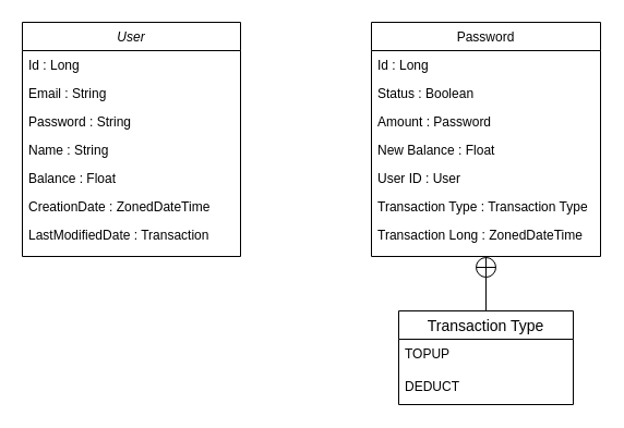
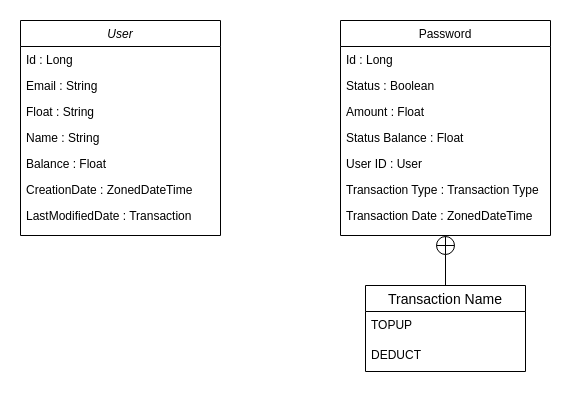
  <mxCell id="0" />
  <mxCell id="1" parent="0" />
  <mxCell id="2" value="User" style="swimlane;fontStyle=2;align=center;verticalAlign=top;childLayout=stackLayout;horizontal=1;startSize=26;horizontalStack=0;resizeParent=1;resizeLast=0;collapsible=1;marginBottom=0;rounded=0;shadow=0;strokeWidth=1;" parent="1" vertex="1"><mxGeometry x="20" y="20" width="200" height="215" as="geometry"><mxRectangle x="230" y="140" width="160" height="26" as="alternateBounds" /></mxGeometry></mxCell>
  <mxCell id="3" value="Id : Long" style="text;align=left;verticalAlign=top;spacingLeft=4;spacingRight=4;overflow=hidden;rotatable=0;points=[[0,0.5],[1,0.5]];portConstraint=eastwest;rounded=0;shadow=0;html=0;" parent="2" vertex="1"><mxGeometry y="26" width="200" height="26" as="geometry" /></mxCell>
  <mxCell id="4" value="Email : String" style="text;align=left;verticalAlign=top;spacingLeft=4;spacingRight=4;overflow=hidden;rotatable=0;points=[[0,0.5],[1,0.5]];portConstraint=eastwest;rounded=0;shadow=0;html=0;" vertex="1" parent="2"><mxGeometry y="52" width="200" height="26" as="geometry" /></mxCell>
- <mxCell id="5" value="Password : String" style="text;align=left;verticalAlign=top;spacingLeft=4;spacingRight=4;overflow=hidden;rotatable=0;points=[[0,0.5],[1,0.5]];portConstraint=eastwest;rounded=0;shadow=0;html=0;" parent="2" vertex="1"><mxGeometry y="78" width="200" height="26" as="geometry" /></mxCell>
+ <mxCell id="5" value="Float : String" style="text;align=left;verticalAlign=top;spacingLeft=4;spacingRight=4;overflow=hidden;rotatable=0;points=[[0,0.5],[1,0.5]];portConstraint=eastwest;rounded=0;shadow=0;html=0;" parent="2" vertex="1"><mxGeometry y="78" width="200" height="26" as="geometry" /></mxCell>
  <mxCell id="6" value="Name : String" style="text;align=left;verticalAlign=top;spacingLeft=4;spacingRight=4;overflow=hidden;rotatable=0;points=[[0,0.5],[1,0.5]];portConstraint=eastwest;" vertex="1" parent="2"><mxGeometry y="104" width="200" height="26" as="geometry" /></mxCell>
  <mxCell id="7" value="Balance : Float" style="text;align=left;verticalAlign=top;spacingLeft=4;spacingRight=4;overflow=hidden;rotatable=0;points=[[0,0.5],[1,0.5]];portConstraint=eastwest;" parent="2" vertex="1"><mxGeometry y="130" width="200" height="26" as="geometry" /></mxCell>
  <mxCell id="8" value="CreationDate : ZonedDateTime" style="text;align=left;verticalAlign=top;spacingLeft=4;spacingRight=4;overflow=hidden;rotatable=0;points=[[0,0.5],[1,0.5]];portConstraint=eastwest;" vertex="1" parent="2"><mxGeometry y="156" width="200" height="26" as="geometry" /></mxCell>
  <mxCell id="9" value="LastModifiedDate : Transaction" style="text;align=left;verticalAlign=top;spacingLeft=4;spacingRight=4;overflow=hidden;rotatable=0;points=[[0,0.5],[1,0.5]];portConstraint=eastwest;" vertex="1" parent="2"><mxGeometry y="182" width="200" height="26" as="geometry" /></mxCell>
  <mxCell id="10" value="Password" style="swimlane;fontStyle=0;align=center;verticalAlign=top;childLayout=stackLayout;horizontal=1;startSize=26;horizontalStack=0;resizeParent=1;resizeLast=0;collapsible=1;marginBottom=0;rounded=0;shadow=0;strokeWidth=1;" parent="1" vertex="1"><mxGeometry x="340" y="20" width="210" height="215" as="geometry"><mxRectangle x="550" y="140" width="160" height="26" as="alternateBounds" /></mxGeometry></mxCell>
  <mxCell id="11" value="Id : Long" style="text;align=left;verticalAlign=top;spacingLeft=4;spacingRight=4;overflow=hidden;rotatable=0;points=[[0,0.5],[1,0.5]];portConstraint=eastwest;rounded=0;shadow=0;html=0;" parent="10" vertex="1"><mxGeometry y="26" width="210" height="26" as="geometry" /></mxCell>
  <mxCell id="12" value="Status : Boolean" style="text;align=left;verticalAlign=top;spacingLeft=4;spacingRight=4;overflow=hidden;rotatable=0;points=[[0,0.5],[1,0.5]];portConstraint=eastwest;" parent="10" vertex="1"><mxGeometry y="52" width="210" height="26" as="geometry" /></mxCell>
- <mxCell id="13" value="Amount : Password" style="text;align=left;verticalAlign=top;spacingLeft=4;spacingRight=4;overflow=hidden;rotatable=0;points=[[0,0.5],[1,0.5]];portConstraint=eastwest;rounded=0;shadow=0;html=0;" parent="10" vertex="1"><mxGeometry y="78" width="210" height="26" as="geometry" /></mxCell>
- <mxCell id="14" value="New Balance : Float" style="text;align=left;verticalAlign=top;spacingLeft=4;spacingRight=4;overflow=hidden;rotatable=0;points=[[0,0.5],[1,0.5]];portConstraint=eastwest;rounded=0;shadow=0;html=0;" parent="10" vertex="1"><mxGeometry y="104" width="210" height="26" as="geometry" /></mxCell>
+ <mxCell id="13" value="Amount : Float" style="text;align=left;verticalAlign=top;spacingLeft=4;spacingRight=4;overflow=hidden;rotatable=0;points=[[0,0.5],[1,0.5]];portConstraint=eastwest;rounded=0;shadow=0;html=0;" parent="10" vertex="1"><mxGeometry y="78" width="210" height="26" as="geometry" /></mxCell>
+ <mxCell id="14" value="Status Balance : Float" style="text;align=left;verticalAlign=top;spacingLeft=4;spacingRight=4;overflow=hidden;rotatable=0;points=[[0,0.5],[1,0.5]];portConstraint=eastwest;rounded=0;shadow=0;html=0;" parent="10" vertex="1"><mxGeometry y="104" width="210" height="26" as="geometry" /></mxCell>
  <mxCell id="15" value="User ID : User" style="text;align=left;verticalAlign=top;spacingLeft=4;spacingRight=4;overflow=hidden;rotatable=0;points=[[0,0.5],[1,0.5]];portConstraint=eastwest;rounded=0;shadow=0;html=0;" parent="10" vertex="1"><mxGeometry y="130" width="210" height="26" as="geometry" /></mxCell>
  <mxCell id="16" value="Transaction Type : Transaction Type" style="text;align=left;verticalAlign=top;spacingLeft=4;spacingRight=4;overflow=hidden;rotatable=0;points=[[0,0.5],[1,0.5]];portConstraint=eastwest;rounded=0;shadow=0;html=0;" vertex="1" parent="10"><mxGeometry y="156" width="210" height="26" as="geometry" /></mxCell>
- <mxCell id="17" value="Transaction Long : ZonedDateTime" style="text;align=left;verticalAlign=top;spacingLeft=4;spacingRight=4;overflow=hidden;rotatable=0;points=[[0,0.5],[1,0.5]];portConstraint=eastwest;rounded=0;shadow=0;html=0;" vertex="1" parent="10"><mxGeometry y="182" width="210" height="26" as="geometry" /></mxCell>
- <mxCell id="18" value="Transaction Type" style="swimlane;fontStyle=0;childLayout=stackLayout;horizontal=1;startSize=26;horizontalStack=0;resizeParent=1;resizeParentMax=0;resizeLast=0;collapsible=1;marginBottom=0;align=center;fontSize=14;" vertex="1" parent="1"><mxGeometry x="365" y="285" width="160" height="86" as="geometry" /></mxCell>
+ <mxCell id="17" value="Transaction Date : ZonedDateTime" style="text;align=left;verticalAlign=top;spacingLeft=4;spacingRight=4;overflow=hidden;rotatable=0;points=[[0,0.5],[1,0.5]];portConstraint=eastwest;rounded=0;shadow=0;html=0;" vertex="1" parent="10"><mxGeometry y="182" width="210" height="26" as="geometry" /></mxCell>
+ <mxCell id="18" value="Transaction Name" style="swimlane;fontStyle=0;childLayout=stackLayout;horizontal=1;startSize=26;horizontalStack=0;resizeParent=1;resizeParentMax=0;resizeLast=0;collapsible=1;marginBottom=0;align=center;fontSize=14;" vertex="1" parent="1"><mxGeometry x="365" y="285" width="160" height="86" as="geometry" /></mxCell>
  <mxCell id="19" value="TOPUP" style="text;strokeColor=none;fillColor=none;spacingLeft=4;spacingRight=4;overflow=hidden;rotatable=0;points=[[0,0.5],[1,0.5]];portConstraint=eastwest;fontSize=12;whiteSpace=wrap;html=1;" vertex="1" parent="18"><mxGeometry y="26" width="160" height="30" as="geometry" /></mxCell>
  <mxCell id="20" value="DEDUCT" style="text;strokeColor=none;fillColor=none;spacingLeft=4;spacingRight=4;overflow=hidden;rotatable=0;points=[[0,0.5],[1,0.5]];portConstraint=eastwest;fontSize=12;whiteSpace=wrap;html=1;" vertex="1" parent="18"><mxGeometry y="56" width="160" height="30" as="geometry" /></mxCell>
  <mxCell id="21" value="" style="endArrow=circlePlus;startArrow=none;endFill=0;startFill=0;endSize=8;html=1;labelBackgroundColor=none;rounded=0;exitX=0.5;exitY=0;exitDx=0;exitDy=0;entryX=0.5;entryY=1;entryDx=0;entryDy=0;" edge="1" parent="1" source="18" target="10"><mxGeometry width="160" relative="1" as="geometry"><mxPoint x="370" y="255" as="sourcePoint" /><mxPoint x="530" y="255" as="targetPoint" /></mxGeometry></mxCell>
